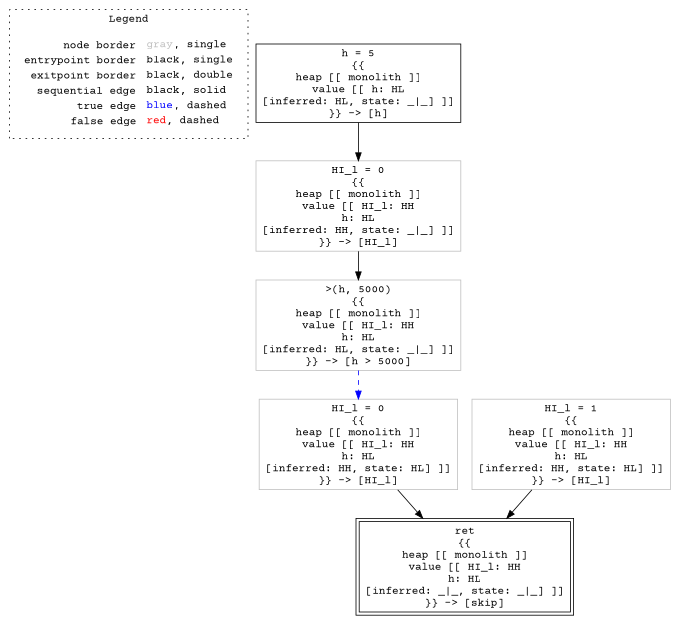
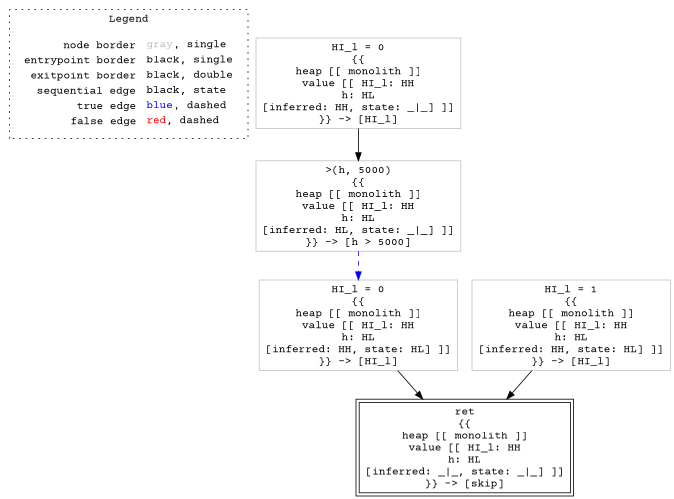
  digraph {
    fontname="Courier Prime"
    node [fontname="Courier Prime" shape=rect color=gray]
    edge [color=black fontname="Courier Prime"]
-   n1 [label=<<table border="0" cellpadding="2" cellspacing="0" cellborder="0"><tr><td align="right">node border&nbsp;</td><td align="left"><font color="gray">gray</font>, single</td></tr><tr><td align="right">entrypoint border&nbsp;</td><td align="left"><font color="black">black</font>, single</td></tr><tr><td align="right">exitpoint border&nbsp;</td><td align="left"><font color="black">black</font>, double</td></tr><tr><td align="right">sequential edge&nbsp;</td><td align="left"><font color="black">black</font>, solid</td></tr><tr><td align="right">true edge&nbsp;</td><td align="left"><font color="blue">blue</font>, dashed</td></tr><tr><td align="right">false edge&nbsp;</td><td align="left"><font color="red">red</font>, dashed</td></tr></table>> shape=plaintext color=""]
-   n2 [color=black label=<h = 5<BR/>{{<BR/>heap [[ monolith ]]<BR/>value [[ h: HL<BR/>[inferred: HL, state: _|_] ]]<BR/>}} -&gt; [h]>]
+   n1 [label=<<table border="0" cellpadding="2" cellspacing="0" cellborder="0"><tr><td align="right">node border&nbsp;</td><td align="left"><font color="gray">gray</font>, single</td></tr><tr><td align="right">entrypoint border&nbsp;</td><td align="left"><font color="black">black</font>, single</td></tr><tr><td align="right">exitpoint border&nbsp;</td><td align="left"><font color="black">black</font>, double</td></tr><tr><td align="right">sequential edge&nbsp;</td><td align="left"><font color="black">black</font>, state</td></tr><tr><td align="right">true edge&nbsp;</td><td align="left"><font color="blue">blue</font>, dashed</td></tr><tr><td align="right">false edge&nbsp;</td><td align="left"><font color="red">red</font>, dashed</td></tr></table>> shape=plaintext color=""]
    n3 [label=<HI_l = 0<BR/>{{<BR/>heap [[ monolith ]]<BR/>value [[ HI_l: HH<BR/>h: HL<BR/>[inferred: HH, state: _|_] ]]<BR/>}} -&gt; [HI_l]>]
    n4 [label=<&gt;(h, 5000)<BR/>{{<BR/>heap [[ monolith ]]<BR/>value [[ HI_l: HH<BR/>h: HL<BR/>[inferred: HL, state: _|_] ]]<BR/>}} -&gt; [h &gt; 5000]>]
    n5 [color=black label=<ret<BR/>{{<BR/>heap [[ monolith ]]<BR/>value [[ HI_l: HH<BR/>h: HL<BR/>[inferred: _|_, state: _|_] ]]<BR/>}} -&gt; [skip]> peripheries=2]
    n6 [label=<HI_l = 0<BR/>{{<BR/>heap [[ monolith ]]<BR/>value [[ HI_l: HH<BR/>h: HL<BR/>[inferred: HH, state: HL] ]]<BR/>}} -&gt; [HI_l]>]
    n7 [label=<HI_l = 1<BR/>{{<BR/>heap [[ monolith ]]<BR/>value [[ HI_l: HH<BR/>h: HL<BR/>[inferred: HH, state: HL] ]]<BR/>}} -&gt; [HI_l]>]
    subgraph cluster_1 {
      label=Legend
      style=dotted
      n1
    }
-   n2 -> n3
    n3 -> n4
    n4 -> n6 [color=blue style=dashed]
    n6 -> n5
    n7 -> n5
  }
